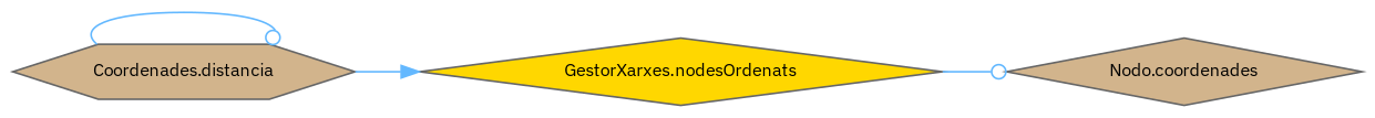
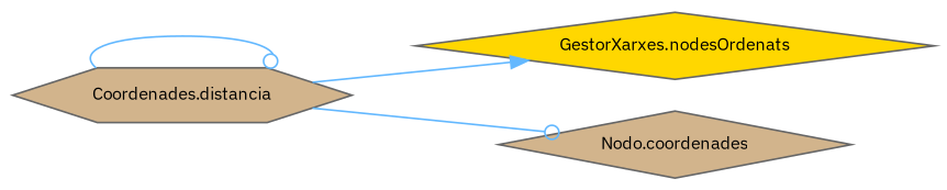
  digraph {
    fontname="IBM Plex Sans"
    rankdir=LR
    node [color=grey40 fillcolor=tan fontname="IBM Plex Sans" fontsize=10 shape=diamond style=filled]
    edge [arrowhead=odot color=steelblue1 fontname="IBM Plex Sans" fontsize=10 labelfontname=Helvetica labelfontsize=10 style=solid]
    n1 [color=gray40 fillcolor=gold fontcolor=black height=0.2 label="GestorXarxes.nodesOrdenats" width=0.4]
    n2 [height=0.2 label="Nodo.coordenades" width=0.4]
    n3 [height=0.2 label="Coordenades.distancia" shape=hexagon width=0.4]
-   n1 -> n2
+   n3 -> n2
    n3 -> n1 [arrowhead=normal]
    n3 -> n3
  }
